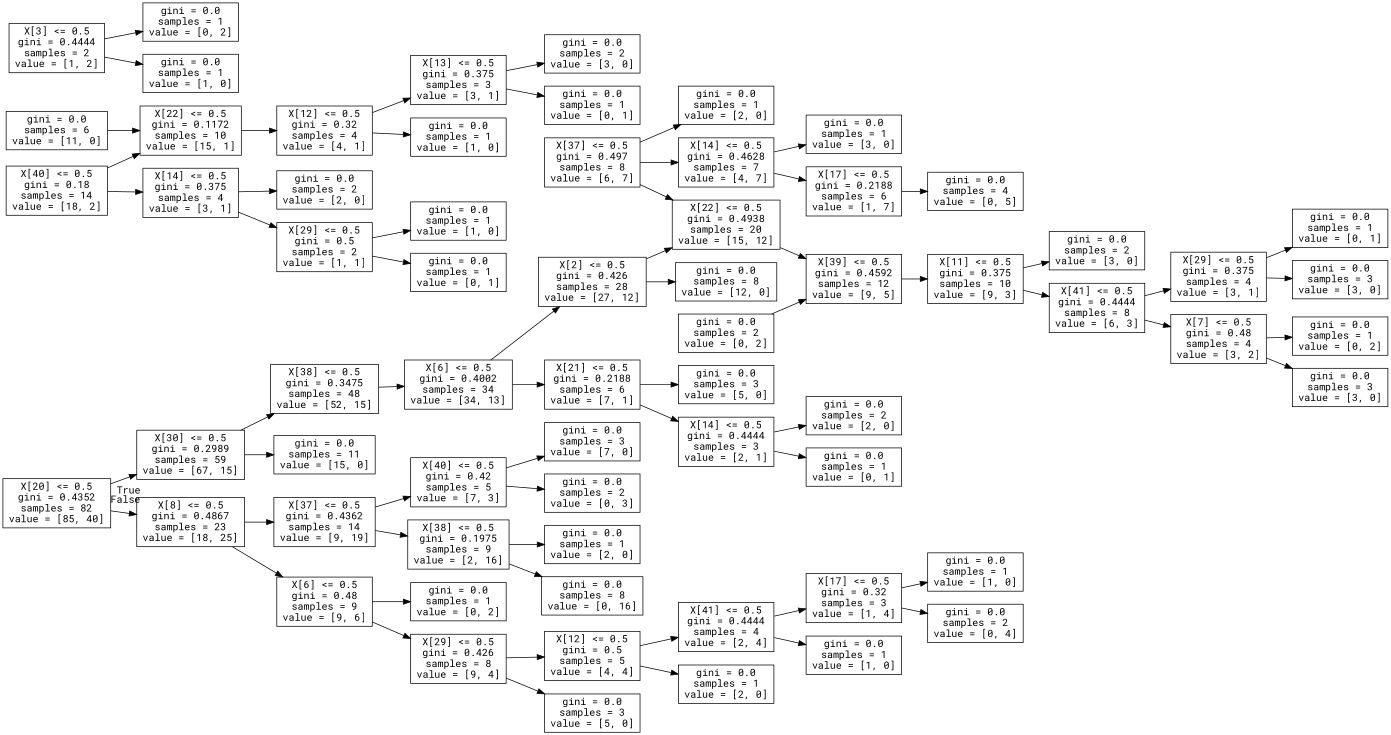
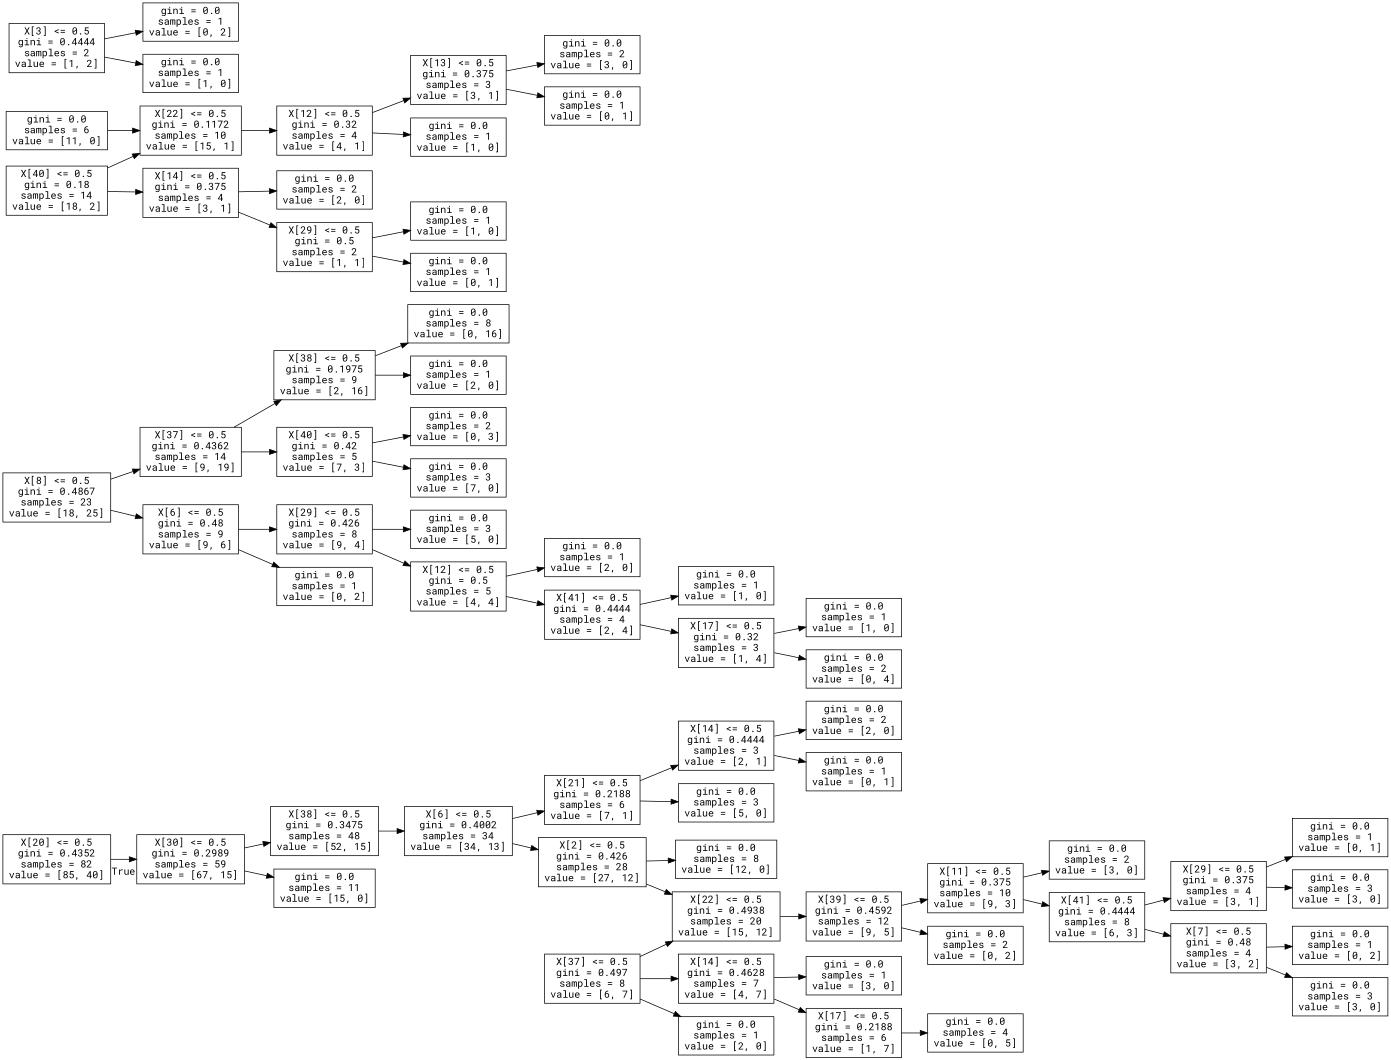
  digraph {
    fontname="Roboto Mono"
    rankdir=LR
    node [fontname="Roboto Mono" shape=box]
    edge [fontname="Roboto Mono"]
    n1 [label="X[20] <= 0.5\ngini = 0.4352\nsamples = 82\nvalue = [85, 40]"]
    n2 [label="X[30] <= 0.5\ngini = 0.2989\nsamples = 59\nvalue = [67, 15]"]
    n3 [label="X[8] <= 0.5\ngini = 0.4867\nsamples = 23\nvalue = [18, 25]"]
    n4 [label="X[38] <= 0.5\ngini = 0.3475\nsamples = 48\nvalue = [52, 15]"]
    n5 [label="gini = 0.0\nsamples = 11\nvalue = [15, 0]"]
    n6 [label="X[37] <= 0.5\ngini = 0.4362\nsamples = 14\nvalue = [9, 19]"]
    n7 [label="X[6] <= 0.5\ngini = 0.48\nsamples = 9\nvalue = [9, 6]"]
    n8 [label="X[6] <= 0.5\ngini = 0.4002\nsamples = 34\nvalue = [34, 13]"]
    n9 [label="X[2] <= 0.5\ngini = 0.426\nsamples = 28\nvalue = [27, 12]"]
    n10 [label="X[21] <= 0.5\ngini = 0.2188\nsamples = 6\nvalue = [7, 1]"]
    n11 [label="X[40] <= 0.5\ngini = 0.18\nsamples = 14\nvalue = [18, 2]"]
    n12 [label="X[22] <= 0.5\ngini = 0.1172\nsamples = 10\nvalue = [15, 1]"]
    n13 [label="X[14] <= 0.5\ngini = 0.375\nsamples = 4\nvalue = [3, 1]"]
    n14 [label="X[22] <= 0.5\ngini = 0.4938\nsamples = 20\nvalue = [15, 12]"]
    n15 [label="gini = 0.0\nsamples = 8\nvalue = [12, 0]"]
    n16 [label="X[14] <= 0.5\ngini = 0.4444\nsamples = 3\nvalue = [2, 1]"]
    n17 [label="gini = 0.0\nsamples = 3\nvalue = [5, 0]"]
    n18 [label="X[39] <= 0.5\ngini = 0.4592\nsamples = 12\nvalue = [9, 5]"]
    n19 [label="gini = 0.0\nsamples = 2\nvalue = [0, 2]"]
    n20 [label="X[11] <= 0.5\ngini = 0.375\nsamples = 10\nvalue = [9, 3]"]
    n21 [label="X[37] <= 0.5\ngini = 0.497\nsamples = 8\nvalue = [6, 7]"]
    n22 [label="X[14] <= 0.5\ngini = 0.4628\nsamples = 7\nvalue = [4, 7]"]
    n23 [label="gini = 0.0\nsamples = 1\nvalue = [2, 0]"]
    n24 [label="gini = 0.0\nsamples = 2\nvalue = [3, 0]"]
    n25 [label="X[41] <= 0.5\ngini = 0.4444\nsamples = 8\nvalue = [6, 3]"]
    n26 [label="X[29] <= 0.5\ngini = 0.375\nsamples = 4\nvalue = [3, 1]"]
    n27 [label="X[7] <= 0.5\ngini = 0.48\nsamples = 4\nvalue = [3, 2]"]
    n28 [label="gini = 0.0\nsamples = 1\nvalue = [0, 1]"]
    n29 [label="gini = 0.0\nsamples = 3\nvalue = [3, 0]"]
    n30 [label="gini = 0.0\nsamples = 1\nvalue = [0, 2]"]
    n31 [label="gini = 0.0\nsamples = 3\nvalue = [3, 0]"]
    n32 [label="X[17] <= 0.5\ngini = 0.2188\nsamples = 6\nvalue = [1, 7]"]
    n33 [label="gini = 0.0\nsamples = 1\nvalue = [3, 0]"]
    n34 [label="gini = 0.0\nsamples = 4\nvalue = [0, 5]"]
    n35 [label="X[3] <= 0.5\ngini = 0.4444\nsamples = 2\nvalue = [1, 2]"]
    n36 [label="gini = 0.0\nsamples = 1\nvalue = [0, 2]"]
    n37 [label="gini = 0.0\nsamples = 1\nvalue = [1, 0]"]
    n38 [label="gini = 0.0\nsamples = 1\nvalue = [0, 1]"]
    n39 [label="gini = 0.0\nsamples = 2\nvalue = [2, 0]"]
    n40 [label="X[12] <= 0.5\ngini = 0.32\nsamples = 4\nvalue = [4, 1]"]
    n41 [label="gini = 0.0\nsamples = 2\nvalue = [2, 0]"]
    n42 [label="X[29] <= 0.5\ngini = 0.5\nsamples = 2\nvalue = [1, 1]"]
    n43 [label="gini = 0.0\nsamples = 6\nvalue = [11, 0]"]
    n44 [label="X[13] <= 0.5\ngini = 0.375\nsamples = 3\nvalue = [3, 1]"]
    n45 [label="gini = 0.0\nsamples = 1\nvalue = [1, 0]"]
    n46 [label="gini = 0.0\nsamples = 2\nvalue = [3, 0]"]
    n47 [label="gini = 0.0\nsamples = 1\nvalue = [0, 1]"]
    n48 [label="gini = 0.0\nsamples = 1\nvalue = [1, 0]"]
    n49 [label="gini = 0.0\nsamples = 1\nvalue = [0, 1]"]
    n50 [label="X[38] <= 0.5\ngini = 0.1975\nsamples = 9\nvalue = [2, 16]"]
    n51 [label="X[40] <= 0.5\ngini = 0.42\nsamples = 5\nvalue = [7, 3]"]
    n52 [label="X[29] <= 0.5\ngini = 0.426\nsamples = 8\nvalue = [9, 4]"]
    n53 [label="gini = 0.0\nsamples = 1\nvalue = [0, 2]"]
    n54 [label="gini = 0.0\nsamples = 8\nvalue = [0, 16]"]
    n55 [label="gini = 0.0\nsamples = 1\nvalue = [2, 0]"]
    n56 [label="gini = 0.0\nsamples = 2\nvalue = [0, 3]"]
    n57 [label="gini = 0.0\nsamples = 3\nvalue = [7, 0]"]
    n58 [label="gini = 0.0\nsamples = 3\nvalue = [5, 0]"]
    n59 [label="X[12] <= 0.5\ngini = 0.5\nsamples = 5\nvalue = [4, 4]"]
    n60 [label="gini = 0.0\nsamples = 1\nvalue = [2, 0]"]
    n61 [label="X[41] <= 0.5\ngini = 0.4444\nsamples = 4\nvalue = [2, 4]"]
    n62 [label="gini = 0.0\nsamples = 1\nvalue = [1, 0]"]
    n63 [label="X[17] <= 0.5\ngini = 0.32\nsamples = 3\nvalue = [1, 4]"]
    n64 [label="gini = 0.0\nsamples = 1\nvalue = [1, 0]"]
    n65 [label="gini = 0.0\nsamples = 2\nvalue = [0, 4]"]
    n1 -> n2 [headlabel=True labelangle=45 labeldistance=2.5]
-   n1 -> n3 [headlabel=False labelangle=-45 labeldistance=2.5]
    n2 -> n4
    n2 -> n5
    n3 -> n6
    n3 -> n7
    n4 -> n8
    n6 -> n50
    n6 -> n51
    n7 -> n52
    n7 -> n53
    n8 -> n9
    n8 -> n10
    n9 -> n14
    n9 -> n15
    n10 -> n16
    n10 -> n17
    n11 -> n12
    n11 -> n13
    n12 -> n40
    n13 -> n41
    n13 -> n42
    n14 -> n18
    n16 -> n38
    n16 -> n39
-   n19 -> n18
+   n18 -> n19
    n18 -> n20
    n20 -> n24
    n20 -> n25
    n21 -> n14
    n21 -> n22
    n21 -> n23
    n22 -> n32
    n22 -> n33
    n25 -> n26
    n25 -> n27
    n26 -> n28
    n26 -> n29
    n27 -> n30
    n27 -> n31
    n32 -> n34
    n35 -> n36
    n35 -> n37
    n40 -> n44
    n40 -> n45
    n42 -> n48
    n42 -> n49
    n43 -> n12
    n44 -> n46
    n44 -> n47
    n50 -> n54
    n50 -> n55
    n51 -> n56
    n51 -> n57
    n52 -> n58
    n52 -> n59
    n59 -> n60
    n59 -> n61
    n61 -> n62
    n61 -> n63
    n63 -> n64
    n63 -> n65
  }
